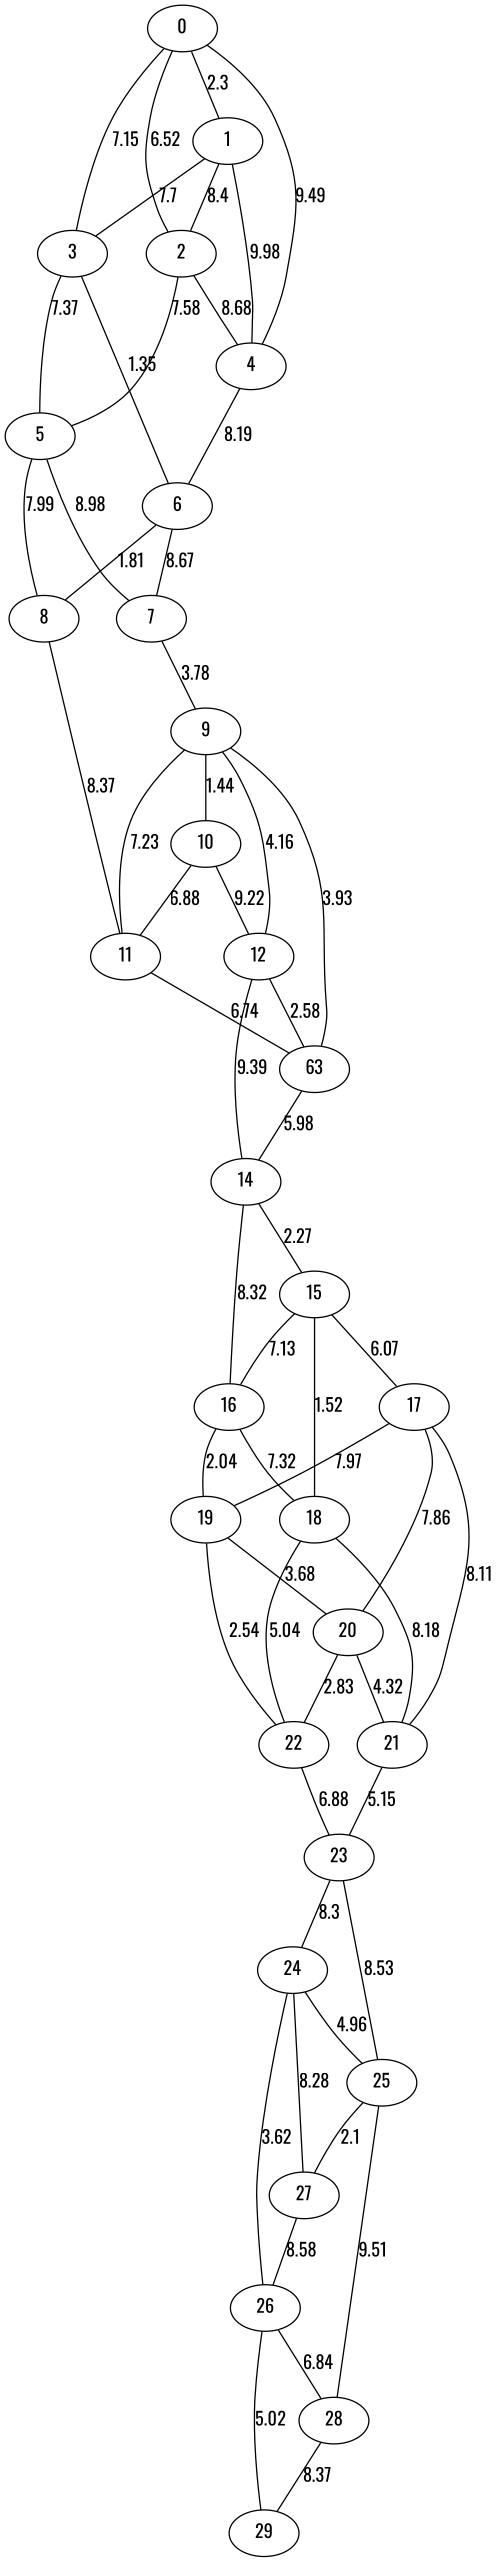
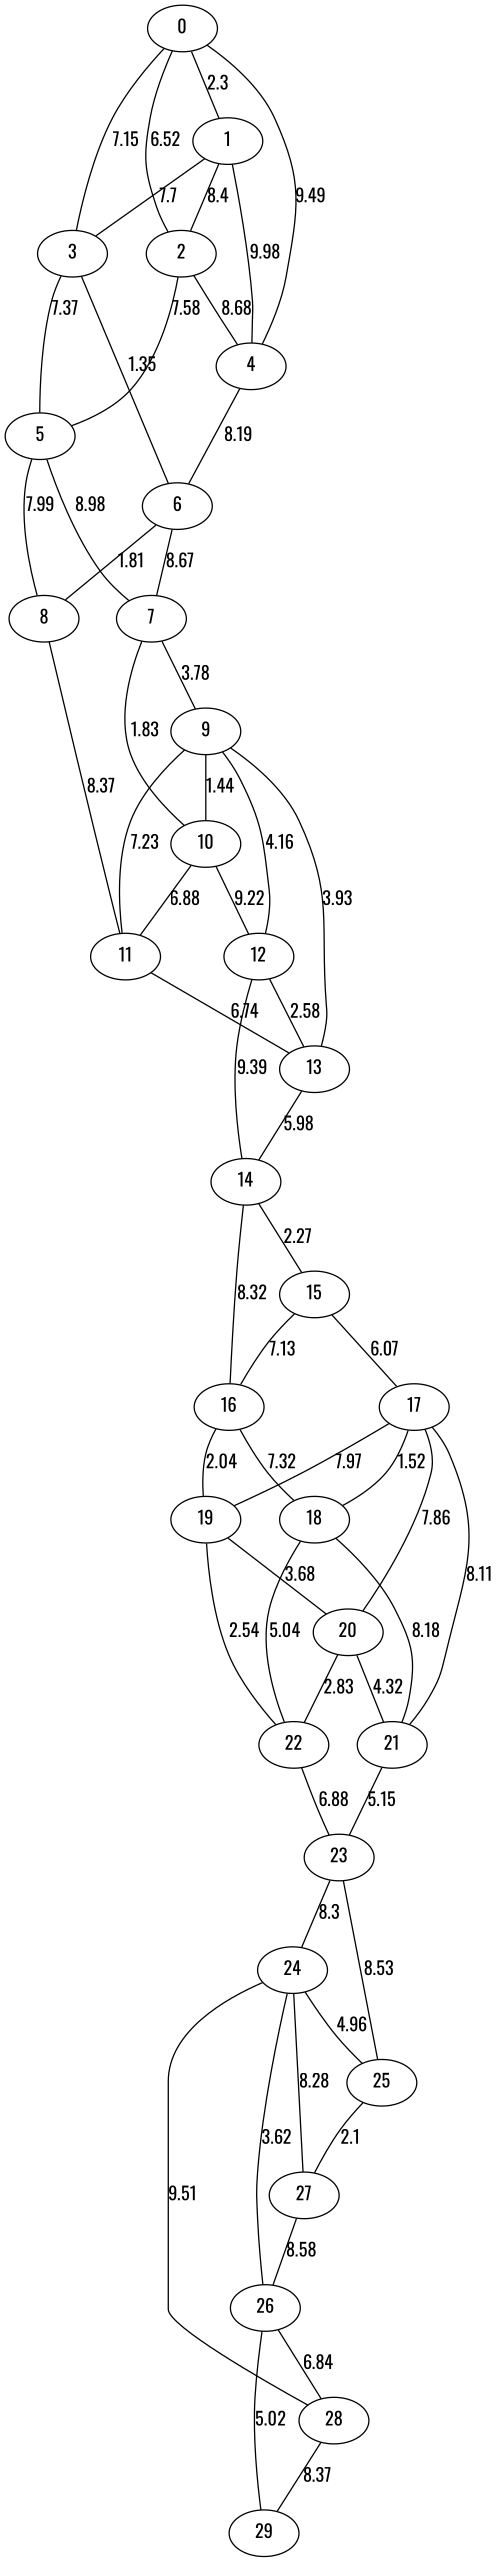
  graph {
    fontname=Oswald
    node [fontname=Oswald]
    edge [fontname=Oswald]
    0
    1
    2
    3
    4
    5
    6
    7
    8
    9
    10
    11
    12
-   13 [label=63]
+   13
    14
    15
    16
    17
    18
    19
    20
    21
    22
    23
    24
    25
    26
    27
    28
    29
    0 -- 1 [label=2.3]
    0 -- 2 [label=6.52]
    0 -- 3 [label=7.15]
    0 -- 4 [label=9.49]
    1 -- 2 [label=8.4]
    1 -- 3 [label=7.7]
    1 -- 4 [label=9.98]
    2 -- 4 [label=8.68]
    2 -- 5 [label=7.58]
    3 -- 5 [label=7.37]
    3 -- 6 [label=1.35]
    4 -- 6 [label=8.19]
    5 -- 7 [label=8.98]
    5 -- 8 [label=7.99]
    6 -- 7 [label=8.67]
    6 -- 8 [label=1.81]
    7 -- 9 [label=3.78]
+   7 -- 10 [label=1.83]
    8 -- 11 [label=8.37]
    9 -- 10 [label=1.44]
    9 -- 11 [label=7.23]
    9 -- 12 [label=4.16]
    9 -- 13 [label=3.93]
    10 -- 11 [label=6.88]
    10 -- 12 [label=9.22]
    11 -- 13 [label=6.74]
    12 -- 13 [label=2.58]
    12 -- 14 [label=9.39]
    13 -- 14 [label=5.98]
    14 -- 15 [label=2.27]
    14 -- 16 [label=8.32]
    15 -- 16 [label=7.13]
    15 -- 17 [label=6.07]
-   15 -- 18 [label=1.52]
+   17 -- 18 [label=1.52]
    16 -- 18 [label=7.32]
    16 -- 19 [label=2.04]
    17 -- 19 [label=7.97]
    17 -- 20 [label=7.86]
    17 -- 21 [label=8.11]
    18 -- 21 [label=8.18]
    18 -- 22 [label=5.04]
    19 -- 20 [label=3.68]
    19 -- 22 [label=2.54]
    20 -- 21 [label=4.32]
    20 -- 22 [label=2.83]
    21 -- 23 [label=5.15]
    22 -- 23 [label=6.88]
    23 -- 24 [label=8.3]
    23 -- 25 [label=8.53]
    24 -- 25 [label=4.96]
    24 -- 26 [label=3.62]
    24 -- 27 [label=8.28]
    25 -- 27 [label=2.1]
-   25 -- 28 [label=9.51]
+   24 -- 28 [label=9.51]
    26 -- 28 [label=6.84]
    26 -- 29 [label=5.02]
    27 -- 26 [label=8.58]
    28 -- 29 [label=8.37]
  }
